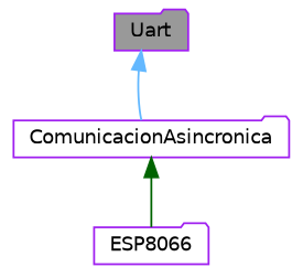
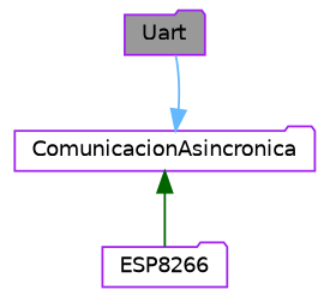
  digraph {
    node [color=purple fillcolor=white fontname=Helvetica fontsize=10 shape=folder style=filled]
    edge [dir=back fontname=Helvetica fontsize=10 labelfontname=Helvetica labelfontsize=10 style=solid]
    n1 [fillcolor=grey60 fontcolor=black height=0.2 label=Uart width=0.4]
-   n2 [height=0.2 label=ESP8066 width=0.4]
+   n2 [height=0.2 label=ESP8266 width=0.4]
    n3 [height=0.2 label=ComunicacionAsincronica width=0.4]
-   n1 -> n3 [color=steelblue1]
+   n3 -> n1 [color=steelblue1]
    n3 -> n2 [color=darkgreen]
  }
